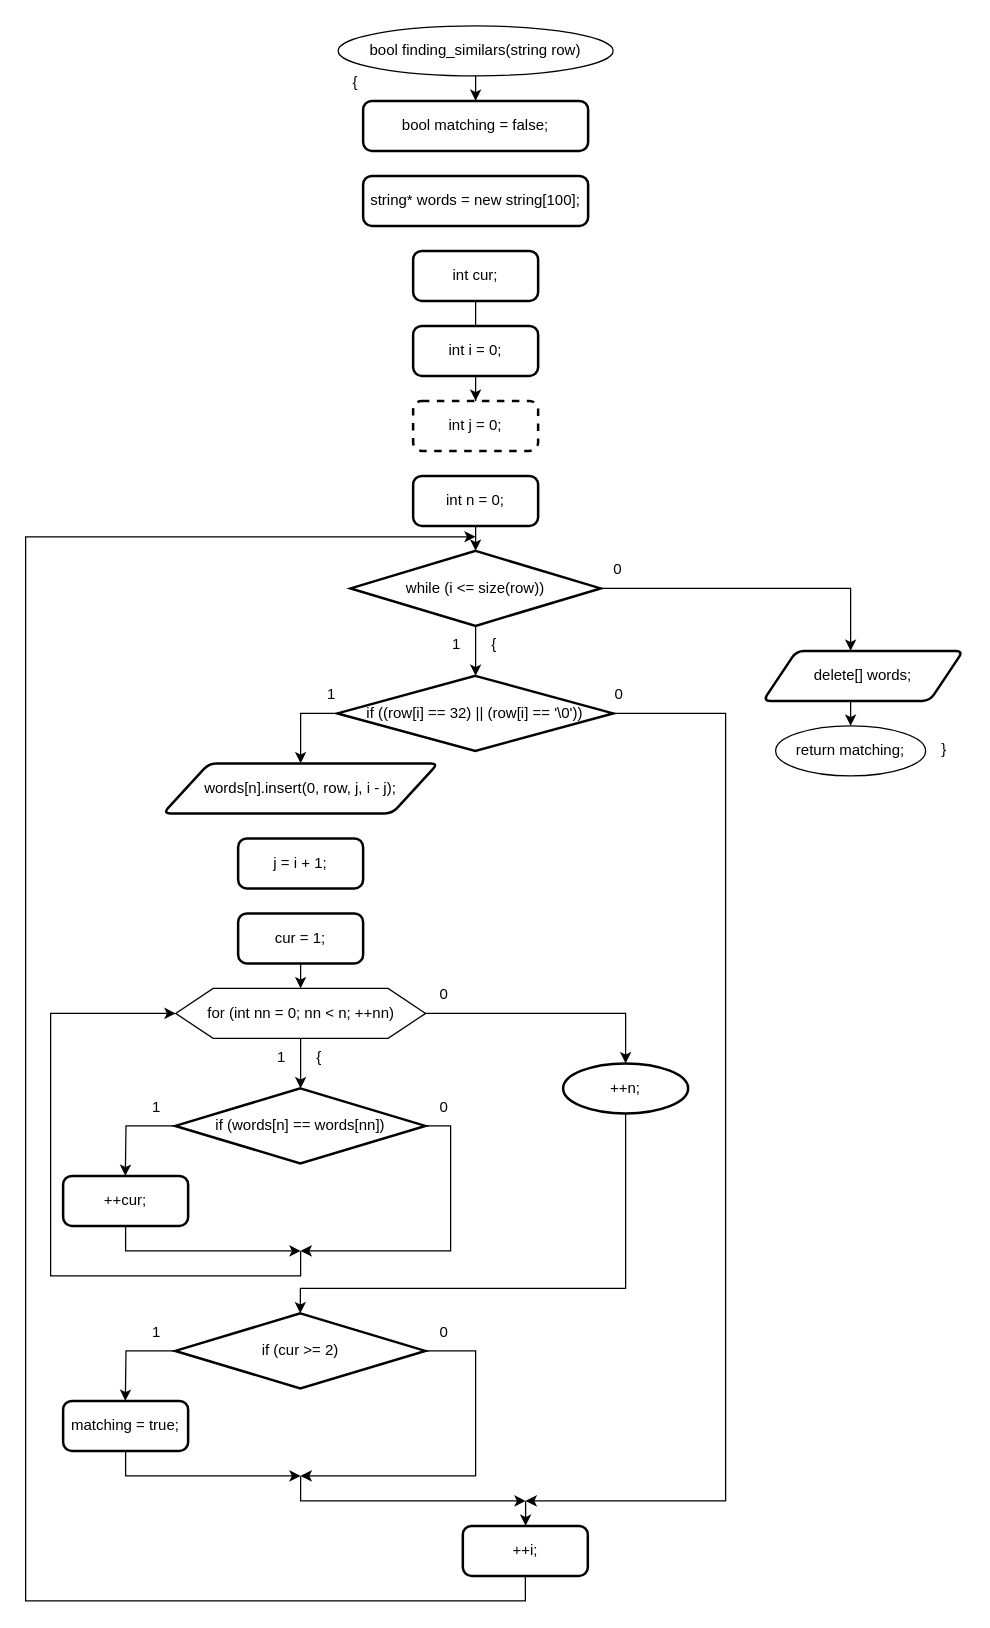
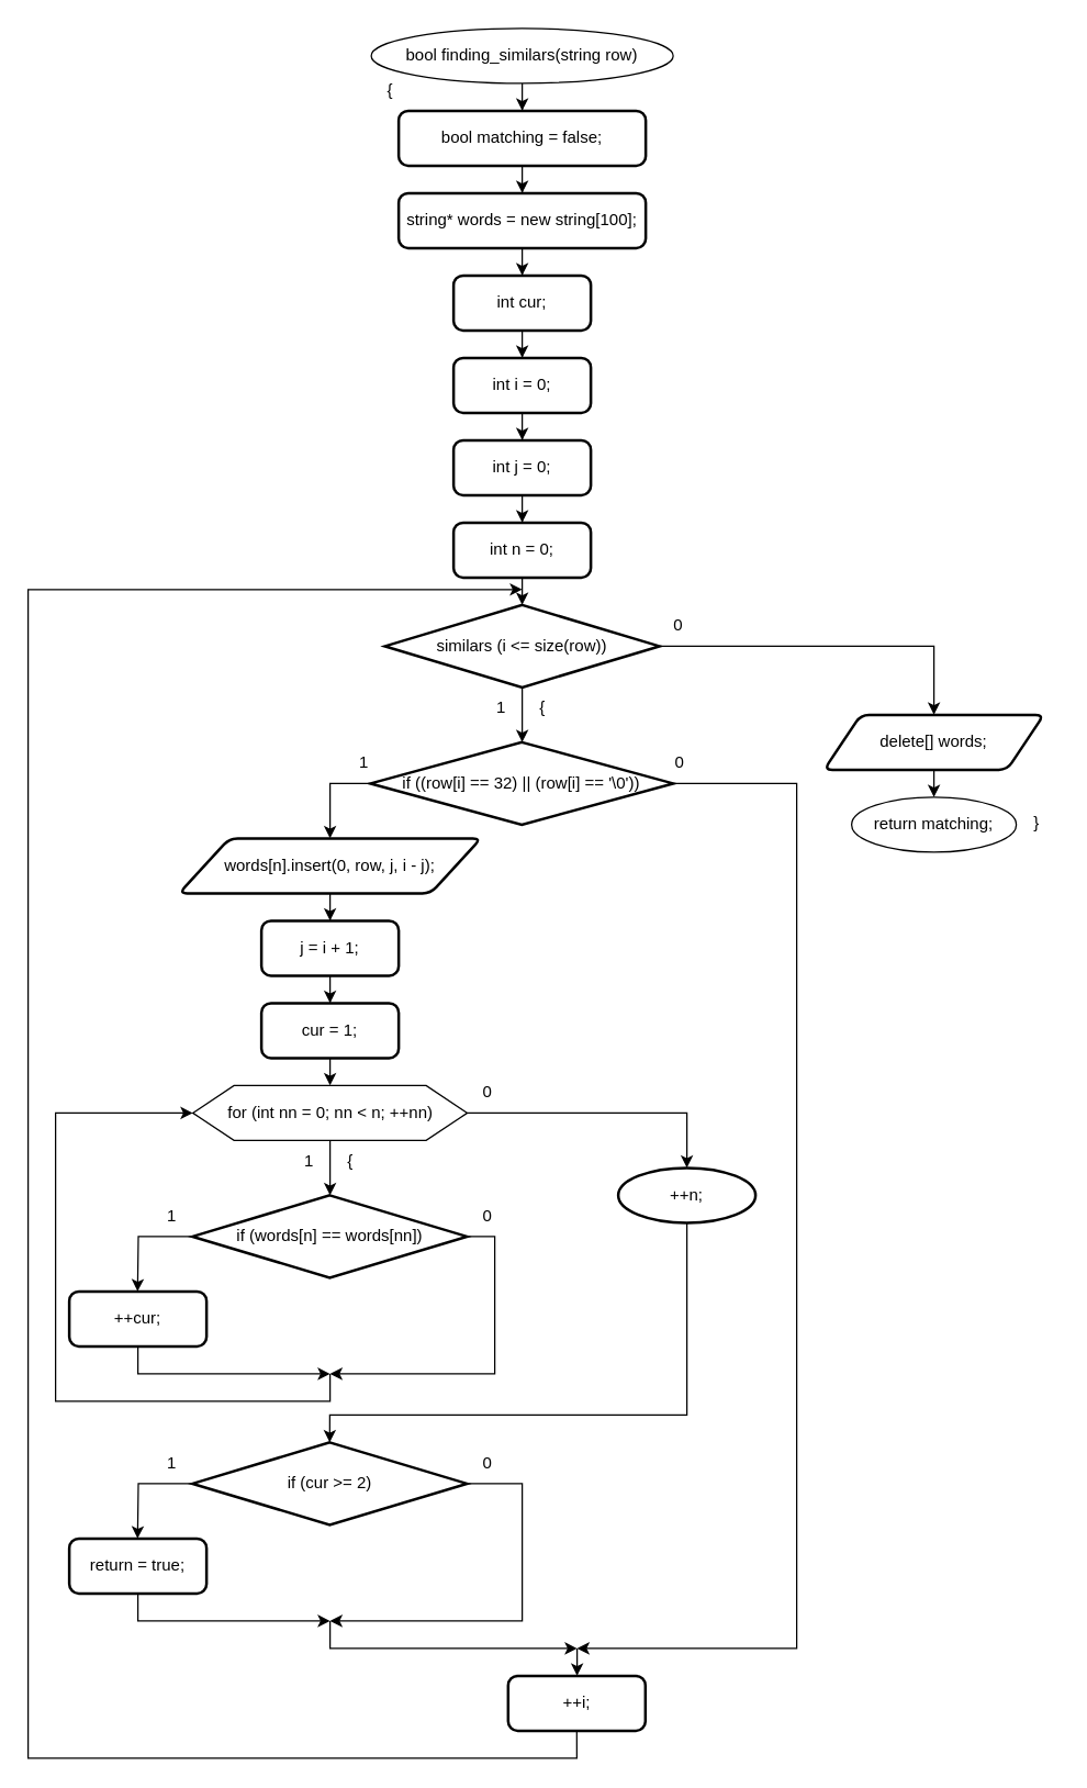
  <mxCell id="0" />
  <mxCell id="1" parent="0" />
  <mxCell id="2" style="edgeStyle=orthogonalEdgeStyle;rounded=0;orthogonalLoop=1;jettySize=auto;html=1;exitX=0.5;exitY=1;exitDx=0;exitDy=0;" edge="1" parent="1" source="3" target="5"><mxGeometry relative="1" as="geometry"><mxPoint x="380" y="100" as="targetPoint" /></mxGeometry></mxCell>
  <mxCell id="3" value="bool finding_similars(string row)" style="ellipse;whiteSpace=wrap;html=1;" vertex="1" parent="1"><mxGeometry x="270" y="20" width="220" height="40" as="geometry" /></mxCell>
+ <mxCell id="4" value="" style="edgeStyle=orthogonalEdgeStyle;rounded=0;orthogonalLoop=1;jettySize=auto;html=1;" edge="1" parent="1" source="5" target="7"><mxGeometry relative="1" as="geometry" /></mxCell>
  <mxCell id="5" value="bool matching = false;" style="rounded=1;whiteSpace=wrap;html=1;absoluteArcSize=1;arcSize=14;strokeWidth=2;" vertex="1" parent="1"><mxGeometry x="290" y="80" width="180" height="40" as="geometry" /></mxCell>
+ <mxCell id="6" style="edgeStyle=orthogonalEdgeStyle;rounded=0;orthogonalLoop=1;jettySize=auto;html=1;exitX=0.5;exitY=1;exitDx=0;exitDy=0;" edge="1" parent="1" source="7" target="9"><mxGeometry relative="1" as="geometry"><mxPoint x="380" y="220" as="targetPoint" /></mxGeometry></mxCell>
  <mxCell id="7" value="string* words = new string[100];" style="rounded=1;whiteSpace=wrap;html=1;absoluteArcSize=1;arcSize=14;strokeWidth=2;" vertex="1" parent="1"><mxGeometry x="290" y="140" width="180" height="40" as="geometry" /></mxCell>
- <mxCell id="8" style="edgeStyle=orthogonalEdgeStyle;rounded=0;orthogonalLoop=1;jettySize=auto;html=1;exitX=0.5;exitY=1;exitDx=0;exitDy=0;endArrow=none;" edge="1" parent="1" source="9" target="11"><mxGeometry relative="1" as="geometry"><mxPoint x="380" y="270" as="targetPoint" /></mxGeometry></mxCell>
+ <mxCell id="8" style="edgeStyle=orthogonalEdgeStyle;rounded=0;orthogonalLoop=1;jettySize=auto;html=1;exitX=0.5;exitY=1;exitDx=0;exitDy=0;" edge="1" parent="1" source="9" target="11"><mxGeometry relative="1" as="geometry"><mxPoint x="380" y="270" as="targetPoint" /></mxGeometry></mxCell>
  <mxCell id="9" value="int cur;" style="rounded=1;whiteSpace=wrap;html=1;absoluteArcSize=1;arcSize=14;strokeWidth=2;" vertex="1" parent="1"><mxGeometry x="330" y="200" width="100" height="40" as="geometry" /></mxCell>
  <mxCell id="10" style="edgeStyle=orthogonalEdgeStyle;rounded=0;orthogonalLoop=1;jettySize=auto;html=1;exitX=0.5;exitY=1;exitDx=0;exitDy=0;" edge="1" parent="1" source="11" target="13"><mxGeometry relative="1" as="geometry"><mxPoint x="380" y="340" as="targetPoint" /></mxGeometry></mxCell>
  <mxCell id="11" value="int i = 0;" style="rounded=1;whiteSpace=wrap;html=1;absoluteArcSize=1;arcSize=14;strokeWidth=2;" vertex="1" parent="1"><mxGeometry x="330" y="260" width="100" height="40" as="geometry" /></mxCell>
- <mxCell id="13" value="int j = 0;" style="rounded=1;whiteSpace=wrap;html=1;absoluteArcSize=1;arcSize=14;strokeWidth=2;dashed=1;" vertex="1" parent="1"><mxGeometry x="330" y="320" width="100" height="40" as="geometry" /></mxCell>
+ <mxCell id="12" style="edgeStyle=orthogonalEdgeStyle;rounded=0;orthogonalLoop=1;jettySize=auto;html=1;exitX=0.5;exitY=1;exitDx=0;exitDy=0;" edge="1" parent="1" source="13" target="15"><mxGeometry relative="1" as="geometry"><mxPoint x="380" y="400" as="targetPoint" /></mxGeometry></mxCell>
+ <mxCell id="13" value="int j = 0;" style="rounded=1;whiteSpace=wrap;html=1;absoluteArcSize=1;arcSize=14;strokeWidth=2;" vertex="1" parent="1"><mxGeometry x="330" y="320" width="100" height="40" as="geometry" /></mxCell>
  <mxCell id="14" style="edgeStyle=orthogonalEdgeStyle;rounded=0;orthogonalLoop=1;jettySize=auto;html=1;exitX=0.5;exitY=1;exitDx=0;exitDy=0;" edge="1" parent="1" source="15"><mxGeometry relative="1" as="geometry"><mxPoint x="380" y="440" as="targetPoint" /></mxGeometry></mxCell>
  <mxCell id="15" value="int n = 0;" style="rounded=1;whiteSpace=wrap;html=1;absoluteArcSize=1;arcSize=14;strokeWidth=2;" vertex="1" parent="1"><mxGeometry x="330" y="380" width="100" height="40" as="geometry" /></mxCell>
  <mxCell id="16" style="edgeStyle=orthogonalEdgeStyle;rounded=0;orthogonalLoop=1;jettySize=auto;html=1;exitX=1;exitY=0.5;exitDx=0;exitDy=0;exitPerimeter=0;" edge="1" source="18" parent="1" target="61"><mxGeometry relative="1" as="geometry"><mxPoint x="680" y="540" as="targetPoint" /><Array as="points"><mxPoint x="680" y="470" /><mxPoint x="680" y="540" /></Array></mxGeometry></mxCell>
  <mxCell id="17" style="edgeStyle=orthogonalEdgeStyle;rounded=0;orthogonalLoop=1;jettySize=auto;html=1;exitX=0.5;exitY=1;exitDx=0;exitDy=0;exitPerimeter=0;" edge="1" source="18" parent="1"><mxGeometry relative="1" as="geometry"><mxPoint x="380" y="540" as="targetPoint" /></mxGeometry></mxCell>
- <mxCell id="18" value="while (i &amp;lt;= size(row))" style="strokeWidth=2;html=1;shape=mxgraph.flowchart.decision;whiteSpace=wrap;" vertex="1" parent="1"><mxGeometry x="280" y="440" width="200" height="60" as="geometry" /></mxCell>
+ <mxCell id="18" value="similars (i &amp;lt;= size(row))" style="strokeWidth=2;html=1;shape=mxgraph.flowchart.decision;whiteSpace=wrap;" vertex="1" parent="1"><mxGeometry x="280" y="440" width="200" height="60" as="geometry" /></mxCell>
  <mxCell id="19" value="1" style="text;html=1;strokeColor=none;fillColor=none;align=center;verticalAlign=middle;whiteSpace=wrap;rounded=0;" vertex="1" parent="1"><mxGeometry x="350" y="500" width="30" height="30" as="geometry" /></mxCell>
  <mxCell id="20" value="0" style="text;html=1;strokeColor=none;fillColor=none;align=center;verticalAlign=middle;whiteSpace=wrap;rounded=0;" vertex="1" parent="1"><mxGeometry x="479.29" y="440" width="30" height="30" as="geometry" /></mxCell>
  <mxCell id="21" value="{" style="text;html=1;strokeColor=none;fillColor=none;align=center;verticalAlign=middle;whiteSpace=wrap;rounded=0;" vertex="1" parent="1"><mxGeometry x="380" y="500" width="30" height="30" as="geometry" /></mxCell>
+ <mxCell id="22" style="edgeStyle=orthogonalEdgeStyle;rounded=0;orthogonalLoop=1;jettySize=auto;html=1;exitX=0.5;exitY=1;exitDx=0;exitDy=0;" edge="1" parent="1" source="23" target="25"><mxGeometry relative="1" as="geometry"><mxPoint x="240" y="690" as="targetPoint" /></mxGeometry></mxCell>
  <mxCell id="23" value="words[n].insert(0, row, j, i - j);" style="shape=parallelogram;html=1;strokeWidth=2;perimeter=parallelogramPerimeter;whiteSpace=wrap;rounded=1;arcSize=12;size=0.167;" vertex="1" parent="1"><mxGeometry x="130" y="610" width="220" height="40" as="geometry" /></mxCell>
+ <mxCell id="24" style="edgeStyle=orthogonalEdgeStyle;rounded=0;orthogonalLoop=1;jettySize=auto;html=1;exitX=0.5;exitY=1;exitDx=0;exitDy=0;" edge="1" parent="1" source="25" target="27"><mxGeometry relative="1" as="geometry"><mxPoint x="240" y="750" as="targetPoint" /></mxGeometry></mxCell>
  <mxCell id="25" value="j = i + 1;" style="rounded=1;whiteSpace=wrap;html=1;absoluteArcSize=1;arcSize=14;strokeWidth=2;" vertex="1" parent="1"><mxGeometry x="190" y="670" width="100" height="40" as="geometry" /></mxCell>
  <mxCell id="26" style="edgeStyle=orthogonalEdgeStyle;rounded=0;orthogonalLoop=1;jettySize=auto;html=1;exitX=0.5;exitY=1;exitDx=0;exitDy=0;" edge="1" parent="1" source="27"><mxGeometry relative="1" as="geometry"><mxPoint x="240" y="790" as="targetPoint" /></mxGeometry></mxCell>
  <mxCell id="27" value="cur = 1;" style="rounded=1;whiteSpace=wrap;html=1;absoluteArcSize=1;arcSize=14;strokeWidth=2;" vertex="1" parent="1"><mxGeometry x="190" y="730" width="100" height="40" as="geometry" /></mxCell>
  <mxCell id="28" style="edgeStyle=orthogonalEdgeStyle;rounded=0;orthogonalLoop=1;jettySize=auto;html=1;exitX=0.5;exitY=1;exitDx=0;exitDy=0;" edge="1" source="30" parent="1"><mxGeometry relative="1" as="geometry"><mxPoint x="240" y="870" as="targetPoint" /></mxGeometry></mxCell>
  <mxCell id="29" style="edgeStyle=orthogonalEdgeStyle;rounded=0;orthogonalLoop=1;jettySize=auto;html=1;exitX=1;exitY=0.5;exitDx=0;exitDy=0;entryX=0.5;entryY=0;entryDx=0;entryDy=0;" edge="1" source="30" parent="1" target="43"><mxGeometry relative="1" as="geometry"><mxPoint x="420" y="830" as="targetPoint" /><Array as="points"><mxPoint x="500" y="810" /></Array></mxGeometry></mxCell>
  <mxCell id="30" value="for (int nn = 0; nn &amp;lt; n; ++nn)" style="verticalLabelPosition=middle;verticalAlign=middle;html=1;shape=hexagon;perimeter=hexagonPerimeter2;arcSize=6;size=0.15;labelPosition=center;align=center;" vertex="1" parent="1"><mxGeometry x="140" y="790" width="200" height="40" as="geometry" /></mxCell>
  <mxCell id="31" value="1" style="text;html=1;strokeColor=none;fillColor=none;align=center;verticalAlign=middle;whiteSpace=wrap;rounded=0;" vertex="1" parent="1"><mxGeometry x="210" y="830" width="30" height="30" as="geometry" /></mxCell>
  <mxCell id="32" value="{" style="text;html=1;strokeColor=none;fillColor=none;align=center;verticalAlign=middle;whiteSpace=wrap;rounded=0;" vertex="1" parent="1"><mxGeometry x="240" y="830" width="30" height="30" as="geometry" /></mxCell>
  <mxCell id="33" value="0" style="text;html=1;strokeColor=none;fillColor=none;align=center;verticalAlign=middle;whiteSpace=wrap;rounded=0;" vertex="1" parent="1"><mxGeometry x="340" y="780" width="30" height="30" as="geometry" /></mxCell>
  <mxCell id="34" style="edgeStyle=orthogonalEdgeStyle;rounded=0;orthogonalLoop=1;jettySize=auto;html=1;exitX=0;exitY=0.5;exitDx=0;exitDy=0;exitPerimeter=0;" edge="1" source="36" parent="1"><mxGeometry relative="1" as="geometry"><mxPoint x="99.76" y="940" as="targetPoint" /></mxGeometry></mxCell>
  <mxCell id="35" style="edgeStyle=orthogonalEdgeStyle;rounded=0;orthogonalLoop=1;jettySize=auto;html=1;exitX=1;exitY=0.5;exitDx=0;exitDy=0;exitPerimeter=0;" edge="1" source="36" parent="1"><mxGeometry relative="1" as="geometry"><mxPoint x="240" y="1000" as="targetPoint" /><Array as="points"><mxPoint x="360" y="900" /><mxPoint x="360" y="1000" /></Array></mxGeometry></mxCell>
  <mxCell id="36" value="if (words[n] == words[nn])" style="strokeWidth=2;html=1;shape=mxgraph.flowchart.decision;whiteSpace=wrap;" vertex="1" parent="1"><mxGeometry x="139.76" y="870" width="200" height="60" as="geometry" /></mxCell>
  <mxCell id="37" value="1" style="text;html=1;strokeColor=none;fillColor=none;align=center;verticalAlign=middle;whiteSpace=wrap;rounded=0;" vertex="1" parent="1"><mxGeometry x="109.76" y="870" width="30" height="30" as="geometry" /></mxCell>
  <mxCell id="38" value="0" style="text;html=1;strokeColor=none;fillColor=none;align=center;verticalAlign=middle;whiteSpace=wrap;rounded=0;" vertex="1" parent="1"><mxGeometry x="339.76" y="870" width="30" height="30" as="geometry" /></mxCell>
  <mxCell id="39" style="edgeStyle=orthogonalEdgeStyle;rounded=0;orthogonalLoop=1;jettySize=auto;html=1;exitX=0.5;exitY=1;exitDx=0;exitDy=0;" edge="1" parent="1" source="40"><mxGeometry relative="1" as="geometry"><mxPoint x="240" y="1000" as="targetPoint" /><Array as="points"><mxPoint x="100" y="1000" /></Array></mxGeometry></mxCell>
  <mxCell id="40" value="++cur;" style="rounded=1;whiteSpace=wrap;html=1;absoluteArcSize=1;arcSize=14;strokeWidth=2;" vertex="1" parent="1"><mxGeometry x="50" y="940" width="100" height="40" as="geometry" /></mxCell>
  <mxCell id="41" value="" style="endArrow=classic;html=1;rounded=0;entryX=0;entryY=0.5;entryDx=0;entryDy=0;" edge="1" parent="1" target="30"><mxGeometry width="50" height="50" relative="1" as="geometry"><mxPoint x="240" y="1000" as="sourcePoint" /><mxPoint x="320.59" y="920" as="targetPoint" /><Array as="points"><mxPoint x="240" y="1020" /><mxPoint x="40" y="1020" /><mxPoint x="40" y="810" /></Array></mxGeometry></mxCell>
  <mxCell id="42" style="edgeStyle=orthogonalEdgeStyle;rounded=0;orthogonalLoop=1;jettySize=auto;html=1;exitX=0.5;exitY=1;exitDx=0;exitDy=0;entryX=0.5;entryY=0;entryDx=0;entryDy=0;entryPerimeter=0;" edge="1" parent="1" source="43" target="46"><mxGeometry relative="1" as="geometry"><mxPoint x="500.13" y="910" as="targetPoint" /><Array as="points"><mxPoint x="500" y="1030" /><mxPoint x="240" y="1030" /></Array></mxGeometry></mxCell>
  <mxCell id="43" value="++n;" style="ellipse;whiteSpace=wrap;html=1;absoluteArcSize=1;arcSize=14;strokeWidth=2;" vertex="1" parent="1"><mxGeometry x="450" y="850" width="100" height="40" as="geometry" /></mxCell>
  <mxCell id="44" style="edgeStyle=orthogonalEdgeStyle;rounded=0;orthogonalLoop=1;jettySize=auto;html=1;exitX=0;exitY=0.5;exitDx=0;exitDy=0;exitPerimeter=0;" edge="1" source="46" parent="1"><mxGeometry relative="1" as="geometry"><mxPoint x="99.76" y="1120" as="targetPoint" /></mxGeometry></mxCell>
  <mxCell id="45" style="edgeStyle=orthogonalEdgeStyle;rounded=0;orthogonalLoop=1;jettySize=auto;html=1;exitX=1;exitY=0.5;exitDx=0;exitDy=0;exitPerimeter=0;" edge="1" source="46" parent="1"><mxGeometry relative="1" as="geometry"><mxPoint x="240" y="1180" as="targetPoint" /><Array as="points"><mxPoint x="380" y="1080" /><mxPoint x="380" y="1180" /><mxPoint x="240" y="1180" /></Array></mxGeometry></mxCell>
  <mxCell id="46" value="if (cur &amp;gt;= 2)" style="strokeWidth=2;html=1;shape=mxgraph.flowchart.decision;whiteSpace=wrap;" vertex="1" parent="1"><mxGeometry x="139.76" y="1050" width="200" height="60" as="geometry" /></mxCell>
  <mxCell id="47" value="1" style="text;html=1;strokeColor=none;fillColor=none;align=center;verticalAlign=middle;whiteSpace=wrap;rounded=0;" vertex="1" parent="1"><mxGeometry x="109.76" y="1050" width="30" height="30" as="geometry" /></mxCell>
  <mxCell id="48" value="0" style="text;html=1;strokeColor=none;fillColor=none;align=center;verticalAlign=middle;whiteSpace=wrap;rounded=0;" vertex="1" parent="1"><mxGeometry x="339.76" y="1050" width="30" height="30" as="geometry" /></mxCell>
  <mxCell id="49" style="edgeStyle=orthogonalEdgeStyle;rounded=0;orthogonalLoop=1;jettySize=auto;html=1;exitX=0.5;exitY=1;exitDx=0;exitDy=0;" edge="1" parent="1" source="50"><mxGeometry relative="1" as="geometry"><mxPoint x="240" y="1180" as="targetPoint" /><Array as="points"><mxPoint x="100" y="1180" /></Array></mxGeometry></mxCell>
- <mxCell id="50" value="matching = true;" style="rounded=1;whiteSpace=wrap;html=1;absoluteArcSize=1;arcSize=14;strokeWidth=2;" vertex="1" parent="1"><mxGeometry x="50" y="1120" width="100" height="40" as="geometry" /></mxCell>
+ <mxCell id="50" value="return = true;" style="rounded=1;whiteSpace=wrap;html=1;absoluteArcSize=1;arcSize=14;strokeWidth=2;" vertex="1" parent="1"><mxGeometry x="50" y="1120" width="100" height="40" as="geometry" /></mxCell>
  <mxCell id="51" value="" style="endArrow=classic;html=1;rounded=0;" edge="1" parent="1"><mxGeometry width="50" height="50" relative="1" as="geometry"><mxPoint x="240" y="1180" as="sourcePoint" /><mxPoint x="420" y="1200" as="targetPoint" /><Array as="points"><mxPoint x="240" y="1200" /></Array></mxGeometry></mxCell>
  <mxCell id="52" style="edgeStyle=orthogonalEdgeStyle;rounded=0;orthogonalLoop=1;jettySize=auto;html=1;exitX=0;exitY=0.5;exitDx=0;exitDy=0;exitPerimeter=0;entryX=0.5;entryY=0;entryDx=0;entryDy=0;" edge="1" source="54" parent="1" target="23"><mxGeometry relative="1" as="geometry"><mxPoint x="239.73" y="610" as="targetPoint" /></mxGeometry></mxCell>
  <mxCell id="53" style="edgeStyle=orthogonalEdgeStyle;rounded=0;orthogonalLoop=1;jettySize=auto;html=1;exitX=1;exitY=0.5;exitDx=0;exitDy=0;exitPerimeter=0;" edge="1" source="54" parent="1"><mxGeometry relative="1" as="geometry"><mxPoint x="420" y="1200" as="targetPoint" /><Array as="points"><mxPoint x="580" y="570" /><mxPoint x="580" y="1200" /></Array></mxGeometry></mxCell>
  <mxCell id="54" value="if ((row[i] == 32) || (row[i] == '\0'))" style="strokeWidth=2;html=1;shape=mxgraph.flowchart.decision;whiteSpace=wrap;" vertex="1" parent="1"><mxGeometry x="269.46" y="540" width="220.54" height="60" as="geometry" /></mxCell>
  <mxCell id="55" value="1" style="text;html=1;strokeColor=none;fillColor=none;align=center;verticalAlign=middle;whiteSpace=wrap;rounded=0;" vertex="1" parent="1"><mxGeometry x="249.73" y="540" width="30" height="30" as="geometry" /></mxCell>
  <mxCell id="56" value="0" style="text;html=1;strokeColor=none;fillColor=none;align=center;verticalAlign=middle;whiteSpace=wrap;rounded=0;" vertex="1" parent="1"><mxGeometry x="479.73" y="540" width="30" height="30" as="geometry" /></mxCell>
  <mxCell id="57" value="" style="endArrow=classic;html=1;rounded=0;" edge="1" parent="1"><mxGeometry width="50" height="50" relative="1" as="geometry"><mxPoint x="420" y="1200" as="sourcePoint" /><mxPoint x="420" y="1220" as="targetPoint" /><Array as="points"><mxPoint x="420" y="1220" /></Array></mxGeometry></mxCell>
  <mxCell id="58" style="edgeStyle=orthogonalEdgeStyle;rounded=0;orthogonalLoop=1;jettySize=auto;html=1;exitX=0.5;exitY=1;exitDx=0;exitDy=0;" edge="1" parent="1" source="59"><mxGeometry relative="1" as="geometry"><mxPoint x="380" y="428.75" as="targetPoint" /><Array as="points"><mxPoint x="420" y="1280" /><mxPoint x="20" y="1280" /><mxPoint x="20" y="429" /></Array></mxGeometry></mxCell>
  <mxCell id="59" value="++i;" style="rounded=1;whiteSpace=wrap;html=1;absoluteArcSize=1;arcSize=14;strokeWidth=2;" vertex="1" parent="1"><mxGeometry x="369.76" y="1220" width="100" height="40" as="geometry" /></mxCell>
  <mxCell id="60" style="edgeStyle=orthogonalEdgeStyle;rounded=0;orthogonalLoop=1;jettySize=auto;html=1;exitX=0.5;exitY=1;exitDx=0;exitDy=0;" edge="1" parent="1" source="61"><mxGeometry relative="1" as="geometry"><mxPoint x="680" y="580" as="targetPoint" /></mxGeometry></mxCell>
- <mxCell id="61" value="delete[] words;" style="shape=parallelogram;html=1;strokeWidth=2;perimeter=parallelogramPerimeter;whiteSpace=wrap;rounded=1;arcSize=12;size=0.167;" vertex="1" parent="1"><mxGeometry x="610" y="520" width="160" height="40" as="geometry" /></mxCell>
+ <mxCell id="61" value="delete[] words;" style="shape=parallelogram;html=1;strokeWidth=2;perimeter=parallelogramPerimeter;whiteSpace=wrap;rounded=1;arcSize=12;size=0.167;" vertex="1" parent="1"><mxGeometry x="600" y="520" width="160" height="40" as="geometry" /></mxCell>
  <mxCell id="62" value="return matching;" style="ellipse;whiteSpace=wrap;html=1;" vertex="1" parent="1"><mxGeometry x="620" y="580" width="120" height="40" as="geometry" /></mxCell>
  <mxCell id="63" value="}" style="text;html=1;strokeColor=none;fillColor=none;align=center;verticalAlign=middle;whiteSpace=wrap;rounded=0;" vertex="1" parent="1"><mxGeometry x="740" y="584" width="30" height="30" as="geometry" /></mxCell>
  <mxCell id="64" value="{" style="text;html=1;strokeColor=none;fillColor=none;align=center;verticalAlign=middle;whiteSpace=wrap;rounded=0;" vertex="1" parent="1"><mxGeometry x="269.46" y="50" width="30" height="30" as="geometry" /></mxCell>
